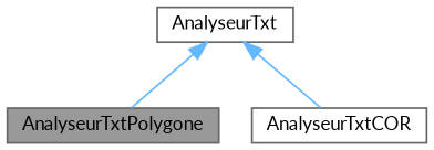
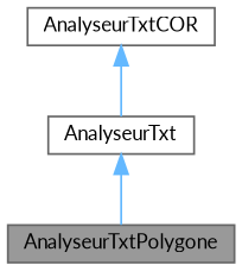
  digraph {
    fontname=Lato
    node [color=gray40 fillcolor=white fontname=Lato fontsize=10 shape=box style=filled]
    edge [color=steelblue1 dir=back fontname=Lato fontsize=10 labelfontname=Helvetica labelfontsize=10 style=solid]
    n1 [fillcolor=grey60 fontcolor=black height=0.2 label=AnalyseurTxtPolygone width=0.4]
    n2 [height=0.2 label=AnalyseurTxtCOR width=0.4]
    n3 [height=0.2 label=AnalyseurTxt width=0.4]
    n3 -> n1
-   n3 -> n2
+   n2 -> n3
  }
